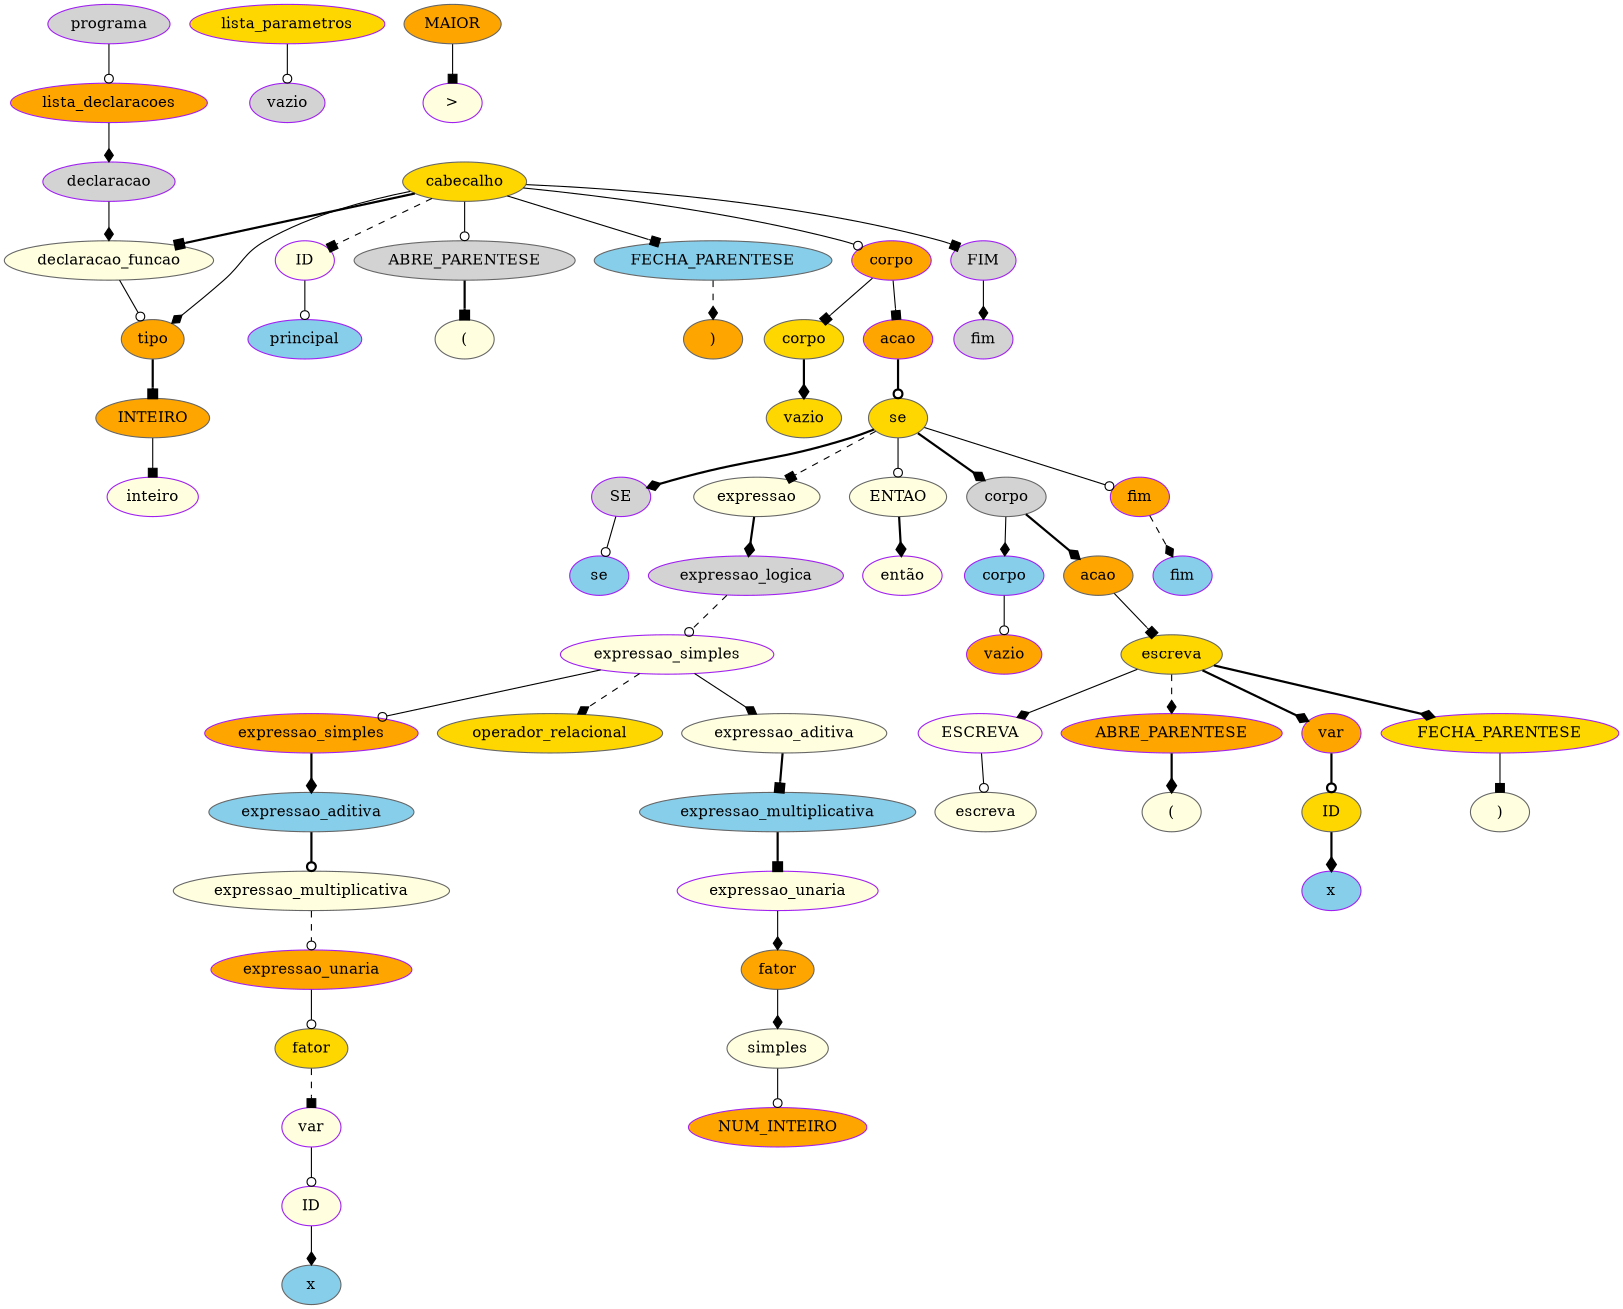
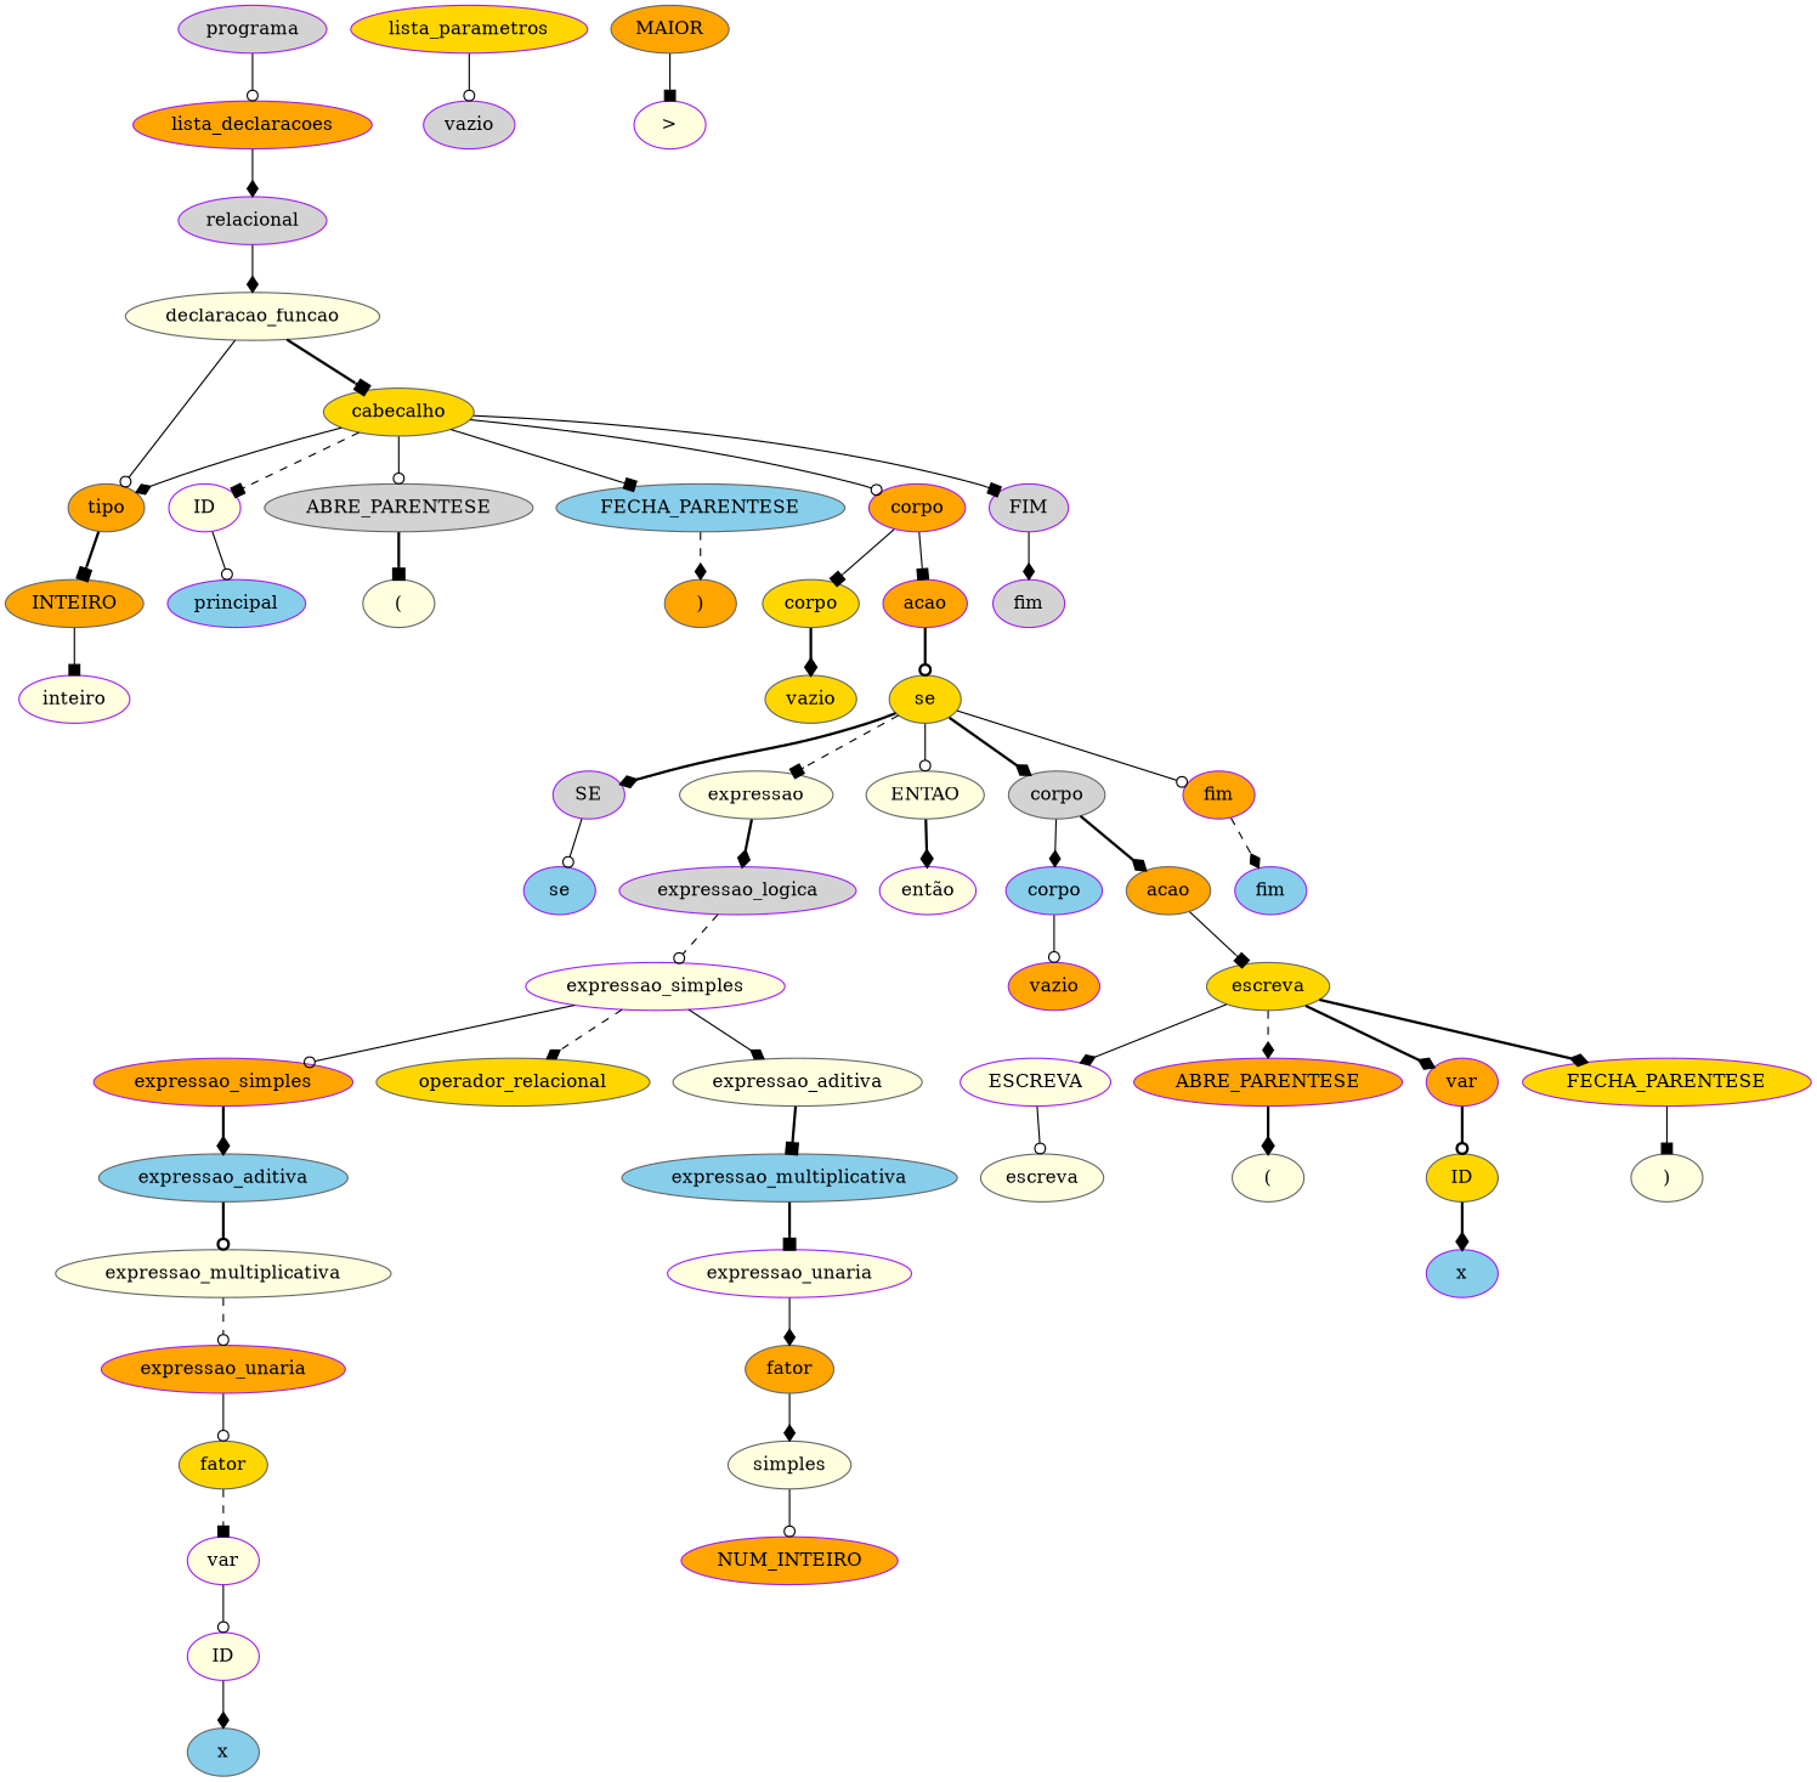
  digraph {
    node [color=purple fillcolor=lightyellow style=filled]
    edge [arrowhead=diamond style=solid]
    n1 [fillcolor=lightgrey label=programa]
    n2 [fillcolor=orange label=lista_declaracoes]
-   n3 [fillcolor=lightgrey label=declaracao]
+   n3 [fillcolor=lightgrey label=relacional]
    n4 [color=gray40 label=declaracao_funcao]
    n5 [color=gray40 fillcolor=orange label=tipo]
    n6 [color=gray40 fillcolor=gold label=cabecalho]
    n7 [color=gray40 fillcolor=orange label=INTEIRO]
    n8 [label=ID]
    n9 [color=gray40 fillcolor=lightgrey label=ABRE_PARENTESE]
    n10 [color=gray40 fillcolor=skyblue label=FECHA_PARENTESE]
    n11 [fillcolor=orange label=corpo]
    n12 [fillcolor=lightgrey label=FIM]
    n13 [label=inteiro]
    n14 [fillcolor=skyblue label=principal]
    n15 [color=gray40 label="("]
    n16 [fillcolor=gold label=lista_parametros]
    n17 [fillcolor=lightgrey label=vazio]
    n18 [color=gray40 fillcolor=orange label=")"]
    n19 [color=gray40 fillcolor=gold label=corpo]
    n20 [fillcolor=orange label=acao]
    n21 [fillcolor=lightgrey label=fim]
    n22 [color=gray40 fillcolor=gold label=vazio]
    n23 [color=gray40 fillcolor=gold label=se]
    n24 [fillcolor=lightgrey label=SE]
    n25 [color=gray40 label=expressao]
    n26 [color=gray40 label=ENTAO]
    n27 [color=gray40 fillcolor=lightgrey label=corpo]
    n28 [fillcolor=orange label=fim]
    n29 [fillcolor=skyblue label=se]
    n30 [fillcolor=lightgrey label=expressao_logica]
    n31 [label="então"]
    n32 [fillcolor=skyblue label=corpo]
    n33 [color=gray40 fillcolor=orange label=acao]
    n34 [fillcolor=skyblue label=fim]
    n35 [label=expressao_simples]
    n36 [fillcolor=orange label=expressao_simples]
    n37 [color=gray40 fillcolor=gold label=operador_relacional]
    n38 [color=gray40 label=expressao_aditiva]
    n39 [color=gray40 fillcolor=skyblue label=expressao_aditiva]
    n40 [color=gray40 fillcolor=skyblue label=expressao_multiplicativa]
    n41 [color=gray40 label=expressao_multiplicativa]
    n42 [fillcolor=orange label=expressao_unaria]
    n43 [color=gray40 fillcolor=gold label=fator]
    n44 [label=var]
    n45 [label=ID]
    n46 [color=gray40 fillcolor=skyblue label=x]
    n47 [color=gray40 fillcolor=orange label=MAIOR]
    n48 [label=">"]
    n49 [label=expressao_unaria]
    n50 [color=gray40 fillcolor=orange label=fator]
    n51 [color=gray40 label=simples]
    n52 [fillcolor=orange label=NUM_INTEIRO]
    n53 [fillcolor=orange label=vazio]
    n54 [color=gray40 fillcolor=gold label=escreva]
    n55 [label=ESCREVA]
    n56 [fillcolor=orange label=ABRE_PARENTESE]
    n57 [fillcolor=orange label=var]
    n58 [fillcolor=gold label=FECHA_PARENTESE]
    n59 [color=gray40 label=escreva]
    n60 [color=gray40 label="("]
    n61 [color=gray40 fillcolor=gold label=ID]
    n62 [color=gray40 label=")"]
    n63 [fillcolor=skyblue label=x]
    n1 -> n2 [arrowhead=odot]
    n2 -> n3
    n3 -> n4
    n4 -> n5 [arrowhead=odot]
-   n6 -> n4 [arrowhead=box style=bold]
+   n4 -> n6 [arrowhead=box style=bold]
    n5 -> n7 [arrowhead=box style=bold]
    n6 -> n5
    n6 -> n8 [arrowhead=box style=dashed]
    n6 -> n9 [arrowhead=odot]
    n6 -> n10 [arrowhead=box]
    n6 -> n11 [arrowhead=odot]
    n6 -> n12 [arrowhead=box]
    n7 -> n13 [arrowhead=box]
    n8 -> n14 [arrowhead=odot]
    n9 -> n15 [arrowhead=box style=bold]
    n10 -> n18 [style=dashed]
    n11 -> n19 [arrowhead=box]
    n11 -> n20 [arrowhead=box]
    n12 -> n21
    n16 -> n17 [arrowhead=odot]
    n19 -> n22 [style=bold]
    n20 -> n23 [arrowhead=odot style=bold]
    n23 -> n24 [style=bold]
    n23 -> n25 [arrowhead=box style=dashed]
    n23 -> n26 [arrowhead=odot]
    n23 -> n27 [style=bold]
    n23 -> n28 [arrowhead=odot]
    n24 -> n29 [arrowhead=odot]
    n25 -> n30 [style=bold]
    n26 -> n31 [style=bold]
    n27 -> n32
    n27 -> n33 [style=bold]
    n28 -> n34 [style=dashed]
    n30 -> n35 [arrowhead=odot style=dashed]
    n32 -> n53 [arrowhead=odot]
    n33 -> n54 [arrowhead=box]
    n35 -> n36 [arrowhead=odot]
    n35 -> n37 [style=dashed]
    n35 -> n38
    n36 -> n39 [style=bold]
    n38 -> n40 [arrowhead=box style=bold]
    n39 -> n41 [arrowhead=odot style=bold]
    n40 -> n49 [arrowhead=box style=bold]
    n41 -> n42 [arrowhead=odot style=dashed]
    n42 -> n43 [arrowhead=odot]
    n43 -> n44 [arrowhead=box style=dashed]
    n44 -> n45 [arrowhead=odot]
    n45 -> n46
    n47 -> n48 [arrowhead=box]
    n49 -> n50
    n50 -> n51
    n51 -> n52 [arrowhead=odot]
    n54 -> n55
    n54 -> n56 [style=dashed]
    n54 -> n57 [style=bold]
    n54 -> n58 [style=bold]
    n55 -> n59 [arrowhead=odot]
    n56 -> n60 [style=bold]
    n57 -> n61 [arrowhead=odot style=bold]
    n58 -> n62 [arrowhead=box]
    n61 -> n63 [style=bold]
  }
